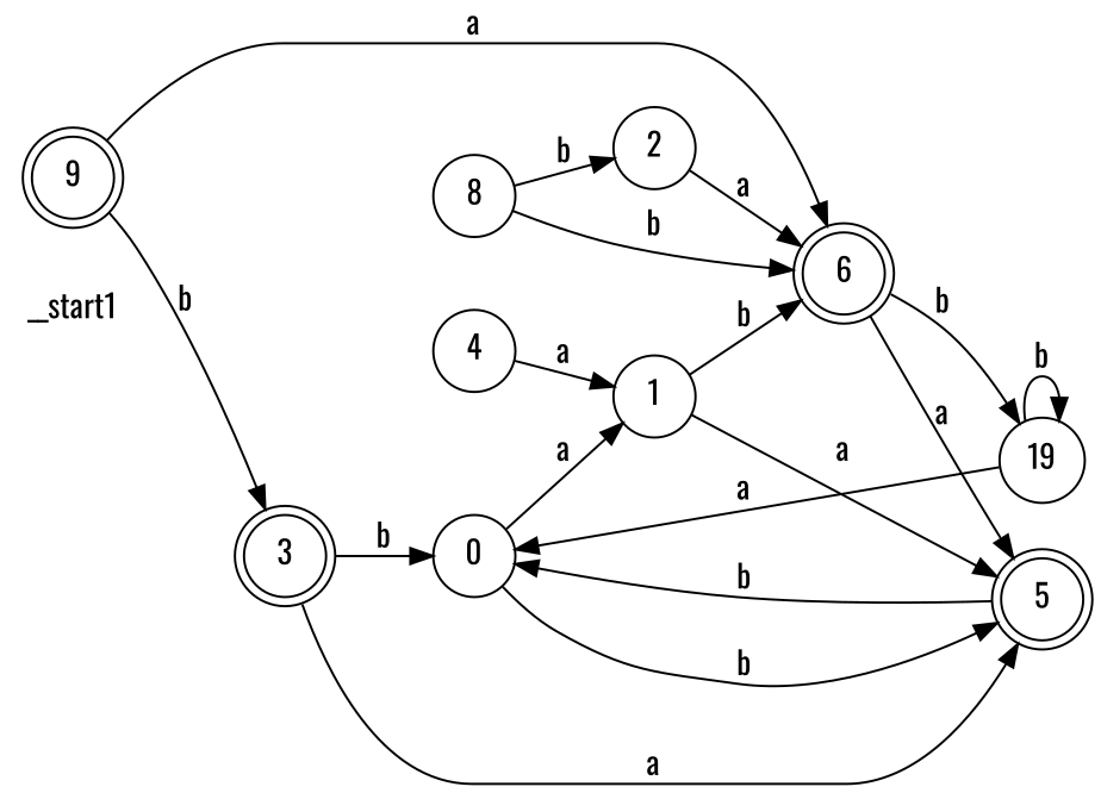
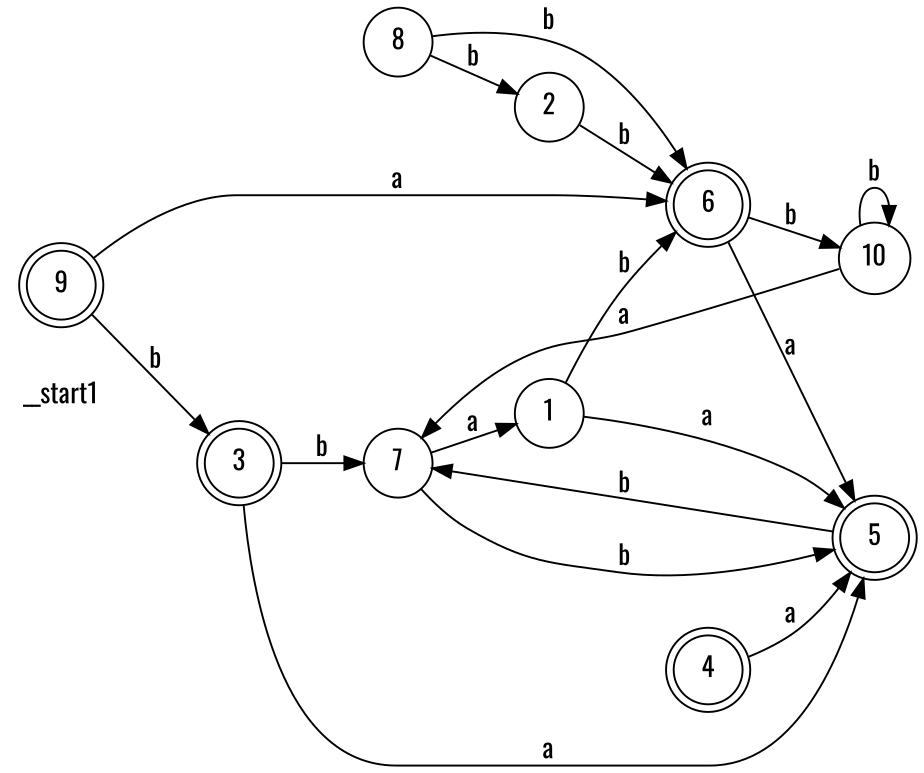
  digraph {
    fontname=Oswald
    rankdir=LR
    node [fontname=Oswald shape=circle color=black fillcolor=white style=filled]
    edge [fontname=Oswald]
    n1 [label=__start1 shape=none color="" fillcolor="" style=""]
-   n2 [label=0]
+   n2 [label=7]
    n3 [label=1]
    n4 [label=5 shape=doublecircle style="rounded,filled"]
    n5 [label=6 shape=doublecircle style="rounded,filled"]
-   n6 [label=19]
+   n6 [label=10]
    n7 [label=2]
    n8 [label=3 shape=doublecircle style="rounded,filled"]
-   n9 [label=4 style="rounded,filled"]
+   n9 [label=4 shape=doublecircle style="rounded,filled"]
    n10 [label=8]
    n11 [label=9 shape=doublecircle style="rounded,filled"]
    n2 -> n3 [label=a]
    n2 -> n4 [label=b]
    n3 -> n4 [label=a]
    n3 -> n5 [label=b]
    n4 -> n2 [label=b]
    n5 -> n4 [label=a]
    n5 -> n6 [label=b]
    n6 -> n2 [label=a]
    n6 -> n6 [label=b]
-   n7 -> n5 [label=a]
+   n7 -> n5 [label=b]
    n8 -> n2 [label=b]
    n8 -> n4 [label=a]
-   n9 -> n3 [label=a]
+   n9 -> n4 [label=a]
    n10 -> n5 [label=b]
    n10 -> n7 [label=b]
    n11 -> n5 [label=a]
    n11 -> n8 [label=b]
  }
